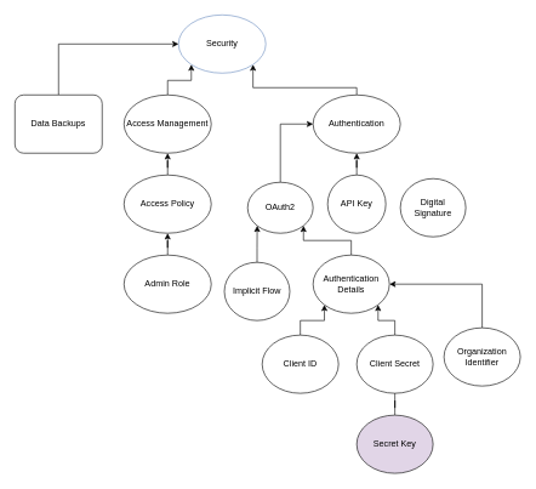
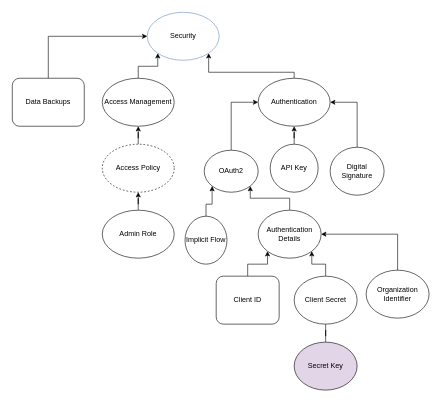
  <mxCell id="0" />
  <mxCell id="1" parent="0" />
  <mxCell id="2" value="Security" style="ellipse;whiteSpace=wrap;html=1;fillColor=#ffffff;strokeColor=#6c8ebf;" parent="1" vertex="1"><mxGeometry x="245" y="20" width="120" height="80" as="geometry" /></mxCell>
  <mxCell id="3" style="edgeStyle=orthogonalEdgeStyle;rounded=0;orthogonalLoop=1;jettySize=auto;html=1;entryX=0;entryY=1;entryDx=0;entryDy=0;" parent="1" source="4" target="2" edge="1"><mxGeometry relative="1" as="geometry" /></mxCell>
  <mxCell id="4" value="Access Management" style="ellipse;whiteSpace=wrap;html=1;" parent="1" vertex="1"><mxGeometry x="170" y="130" width="120" height="80" as="geometry" /></mxCell>
  <mxCell id="5" style="edgeStyle=orthogonalEdgeStyle;rounded=0;orthogonalLoop=1;jettySize=auto;html=1;entryX=0.5;entryY=1;entryDx=0;entryDy=0;" parent="1" source="6" target="4" edge="1"><mxGeometry relative="1" as="geometry" /></mxCell>
- <mxCell id="6" value="Access Policy" style="ellipse;whiteSpace=wrap;html=1;" parent="1" vertex="1"><mxGeometry x="170" y="240" width="120" height="80" as="geometry" /></mxCell>
+ <mxCell id="6" value="Access Policy" style="ellipse;whiteSpace=wrap;html=1;dashed=1;" parent="1" vertex="1"><mxGeometry x="170" y="240" width="120" height="80" as="geometry" /></mxCell>
  <mxCell id="7" style="edgeStyle=orthogonalEdgeStyle;rounded=0;orthogonalLoop=1;jettySize=auto;html=1;entryX=0.5;entryY=1;entryDx=0;entryDy=0;" parent="1" source="8" target="6" edge="1"><mxGeometry relative="1" as="geometry" /></mxCell>
  <mxCell id="8" value="Admin Role" style="ellipse;whiteSpace=wrap;html=1;" parent="1" vertex="1"><mxGeometry x="170" y="350" width="120" height="80" as="geometry" /></mxCell>
  <mxCell id="9" style="edgeStyle=orthogonalEdgeStyle;rounded=0;orthogonalLoop=1;jettySize=auto;html=1;entryX=0;entryY=0.5;entryDx=0;entryDy=0;" parent="1" source="10" target="2" edge="1"><mxGeometry relative="1" as="geometry"><Array as="points"><mxPoint x="80" y="60" /></Array></mxGeometry></mxCell>
  <mxCell id="10" value="Data Backups" style="whiteSpace=wrap;html=1;rounded=1;" parent="1" vertex="1"><mxGeometry x="20" y="130" width="120" height="80" as="geometry" /></mxCell>
  <mxCell id="11" style="edgeStyle=orthogonalEdgeStyle;rounded=0;orthogonalLoop=1;jettySize=auto;html=1;entryX=1;entryY=1;entryDx=0;entryDy=0;" parent="1" source="12" target="2" edge="1"><mxGeometry relative="1" as="geometry"><Array as="points"><mxPoint x="490" y="120" /><mxPoint x="347" y="120" /></Array></mxGeometry></mxCell>
  <mxCell id="12" value="Authentication" style="ellipse;whiteSpace=wrap;html=1;" parent="1" vertex="1"><mxGeometry x="430" y="130" width="120" height="80" as="geometry" /></mxCell>
  <mxCell id="13" style="edgeStyle=orthogonalEdgeStyle;rounded=0;orthogonalLoop=1;jettySize=auto;html=1;entryX=0;entryY=0.5;entryDx=0;entryDy=0;" parent="1" source="14" target="12" edge="1"><mxGeometry relative="1" as="geometry" /></mxCell>
  <mxCell id="14" value="OAuth2" style="ellipse;whiteSpace=wrap;html=1;" parent="1" vertex="1"><mxGeometry x="340" y="250" width="90" height="70" as="geometry" /></mxCell>
  <mxCell id="15" style="edgeStyle=orthogonalEdgeStyle;rounded=0;orthogonalLoop=1;jettySize=auto;html=1;entryX=0.5;entryY=1;entryDx=0;entryDy=0;" parent="1" source="16" target="12" edge="1"><mxGeometry relative="1" as="geometry" /></mxCell>
  <mxCell id="16" value="API Key" style="ellipse;whiteSpace=wrap;html=1;" parent="1" vertex="1"><mxGeometry x="450" y="240" width="80" height="80" as="geometry" /></mxCell>
  <mxCell id="17" style="edgeStyle=orthogonalEdgeStyle;rounded=0;orthogonalLoop=1;jettySize=auto;html=1;entryX=0;entryY=1;entryDx=0;entryDy=0;" parent="1" source="18" target="14" edge="1"><mxGeometry relative="1" as="geometry" /></mxCell>
- <mxCell id="18" value="Implicit Flow" style="ellipse;whiteSpace=wrap;html=1;" parent="1" vertex="1"><mxGeometry x="308" y="360" width="90" height="80" as="geometry" /></mxCell>
+ <mxCell id="18" value="Implicit Flow" style="ellipse;whiteSpace=wrap;html=1;" parent="1" vertex="1"><mxGeometry x="308" y="360" width="70" height="80" as="geometry" /></mxCell>
  <mxCell id="19" style="edgeStyle=orthogonalEdgeStyle;rounded=0;orthogonalLoop=1;jettySize=auto;html=1;entryX=1;entryY=1;entryDx=0;entryDy=0;" parent="1" source="20" target="14" edge="1"><mxGeometry relative="1" as="geometry" /></mxCell>
  <mxCell id="20" value="Authentication Details" style="ellipse;whiteSpace=wrap;html=1;" parent="1" vertex="1"><mxGeometry x="430" y="350" width="105" height="80" as="geometry" /></mxCell>
+ <mxCell id="21" style="edgeStyle=orthogonalEdgeStyle;rounded=0;orthogonalLoop=1;jettySize=auto;html=1;entryX=1;entryY=0.5;entryDx=0;entryDy=0;exitX=0.5;exitY=0;exitDx=0;exitDy=0;" parent="1" source="22" target="12" edge="1"><mxGeometry relative="1" as="geometry" /></mxCell>
  <mxCell id="22" value="Digital Signature" style="ellipse;whiteSpace=wrap;html=1;" parent="1" vertex="1"><mxGeometry x="550" y="245" width="90" height="80" as="geometry" /></mxCell>
  <mxCell id="23" style="edgeStyle=orthogonalEdgeStyle;rounded=0;orthogonalLoop=1;jettySize=auto;html=1;entryX=0;entryY=1;entryDx=0;entryDy=0;" parent="1" source="24" target="20" edge="1"><mxGeometry relative="1" as="geometry" /></mxCell>
- <mxCell id="24" value="Client ID" style="ellipse;whiteSpace=wrap;html=1;" parent="1" vertex="1"><mxGeometry x="360" y="460" width="105" height="80" as="geometry" /></mxCell>
+ <mxCell id="24" value="Client ID" style="whiteSpace=wrap;html=1;rounded=1;" parent="1" vertex="1"><mxGeometry x="360" y="460" width="105" height="80" as="geometry" /></mxCell>
  <mxCell id="25" style="edgeStyle=orthogonalEdgeStyle;rounded=0;orthogonalLoop=1;jettySize=auto;html=1;entryX=1;entryY=1;entryDx=0;entryDy=0;" parent="1" source="26" target="20" edge="1"><mxGeometry relative="1" as="geometry" /></mxCell>
  <mxCell id="26" value="Client Secret" style="ellipse;whiteSpace=wrap;html=1;" parent="1" vertex="1"><mxGeometry x="490" y="460" width="105" height="80" as="geometry" /></mxCell>
  <mxCell id="27" style="edgeStyle=orthogonalEdgeStyle;rounded=0;orthogonalLoop=1;jettySize=auto;html=1;entryX=1;entryY=0.5;entryDx=0;entryDy=0;exitX=0.5;exitY=0;exitDx=0;exitDy=0;" parent="1" source="28" target="20" edge="1"><mxGeometry relative="1" as="geometry"><Array as="points"><mxPoint x="663" y="390" /></Array></mxGeometry></mxCell>
  <mxCell id="28" value="Organization Identifier" style="ellipse;whiteSpace=wrap;html=1;" parent="1" vertex="1"><mxGeometry x="610" y="450" width="105" height="80" as="geometry" /></mxCell>
  <mxCell id="29" style="edgeStyle=orthogonalEdgeStyle;rounded=0;orthogonalLoop=1;jettySize=auto;html=1;entryX=0.5;entryY=1;entryDx=0;entryDy=0;endArrow=none;" parent="1" source="30" target="26" edge="1"><mxGeometry relative="1" as="geometry" /></mxCell>
  <mxCell id="30" value="Secret Key" style="ellipse;whiteSpace=wrap;html=1;fillColor=#e1d5e7;" parent="1" vertex="1"><mxGeometry x="490" y="570" width="105" height="80" as="geometry" /></mxCell>
